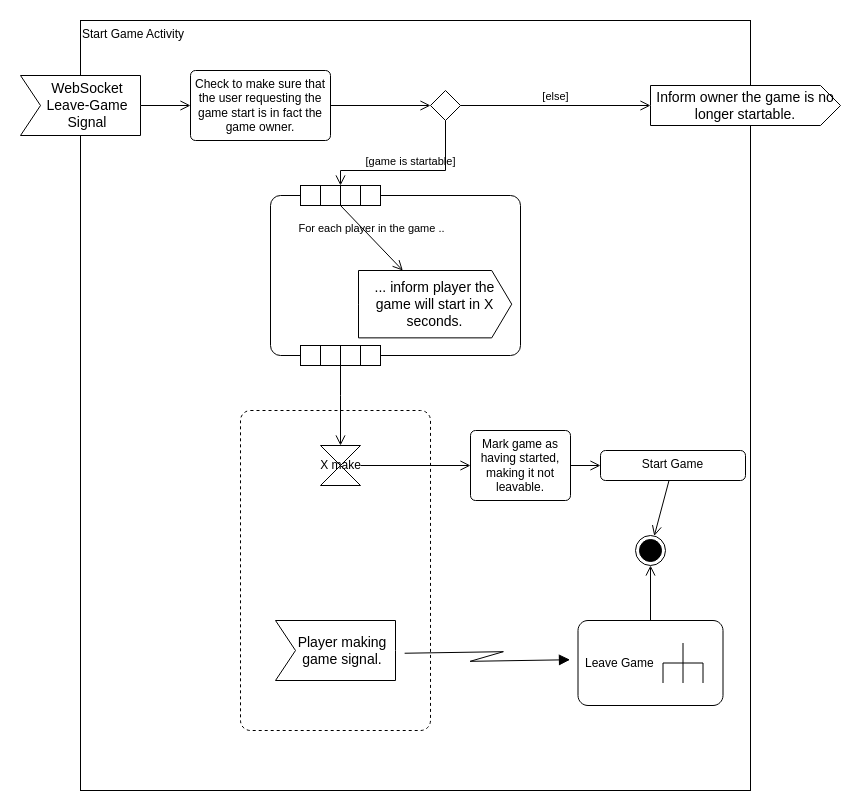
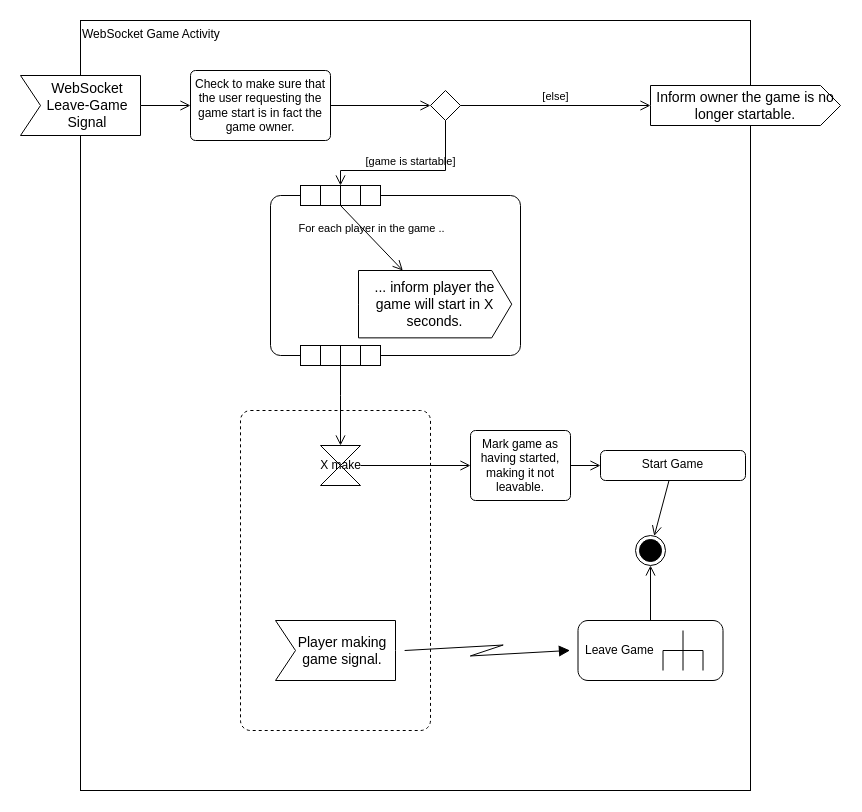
  <mxCell id="0" />
  <mxCell id="1" parent="0" />
- <mxCell id="2" value="Start Game Activity" style="html=1;dashed=0;whiteSpace=wrap;align=left;verticalAlign=top;" vertex="1" parent="1"><mxGeometry x="80" y="20" width="670" height="770" as="geometry" /></mxCell>
+ <mxCell id="2" value="WebSocket Game Activity" style="html=1;dashed=0;whiteSpace=wrap;align=left;verticalAlign=top;" vertex="1" parent="1"><mxGeometry x="80" y="20" width="670" height="770" as="geometry" /></mxCell>
  <mxCell id="3" value="WebSocket Leave-Game Signal" style="html=1;shape=mxgraph.infographic.ribbonSimple;notch1=20;notch2=0;align=center;verticalAlign=middle;fontSize=14;fontStyle=0;fillColor=#FFFFFF;flipH=0;spacingRight=0;spacingLeft=14;whiteSpace=wrap;" vertex="1" parent="1"><mxGeometry x="20" y="75" width="120" height="60" as="geometry" /></mxCell>
  <mxCell id="4" value="Check to make sure that the user requesting the game start is in fact the game owner." style="html=1;align=center;verticalAlign=top;rounded=1;absoluteArcSize=1;arcSize=10;dashed=0;whiteSpace=wrap;" vertex="1" parent="1"><mxGeometry x="190" y="70" width="140" height="70" as="geometry" /></mxCell>
  <mxCell id="5" value="" style="endArrow=open;startArrow=none;endFill=0;startFill=0;endSize=8;html=1;verticalAlign=bottom;labelBackgroundColor=none;strokeWidth=1;rounded=0;" edge="1" parent="1" source="3" target="4"><mxGeometry width="160" relative="1" as="geometry"><mxPoint x="350" y="20" as="sourcePoint" /><mxPoint x="510" y="20" as="targetPoint" /></mxGeometry></mxCell>
  <mxCell id="6" value="" style="rhombus;" vertex="1" parent="1"><mxGeometry x="430" y="90" width="30" height="30" as="geometry" /></mxCell>
  <mxCell id="7" value="[else]" style="endArrow=open;startArrow=none;endFill=0;startFill=0;endSize=8;html=1;verticalAlign=bottom;labelBackgroundColor=none;strokeWidth=1;rounded=0;" edge="1" parent="1" source="6" target="8"><mxGeometry width="160" relative="1" as="geometry"><mxPoint x="510" y="115" as="sourcePoint" /><mxPoint x="580" y="110" as="targetPoint" /></mxGeometry></mxCell>
  <mxCell id="8" value="Inform owner the game is no longer startable." style="html=1;shape=mxgraph.infographic.ribbonSimple;notch1=0;notch2=20;align=center;verticalAlign=middle;fontSize=14;fontStyle=0;fillColor=#FFFFFF;whiteSpace=wrap;" vertex="1" parent="1"><mxGeometry x="650" y="85" width="190" height="40" as="geometry" /></mxCell>
  <mxCell id="9" value="" style="endArrow=open;startArrow=none;endFill=0;startFill=0;endSize=8;html=1;verticalAlign=bottom;labelBackgroundColor=none;strokeWidth=1;rounded=0;" edge="1" parent="1" source="4" target="6"><mxGeometry width="160" relative="1" as="geometry"><mxPoint x="390" y="105" as="sourcePoint" /><mxPoint x="260" y="115" as="targetPoint" /></mxGeometry></mxCell>
  <mxCell id="10" value="[game is startable]" style="endArrow=open;startArrow=none;endFill=0;startFill=0;endSize=8;html=1;verticalAlign=bottom;labelBackgroundColor=none;strokeWidth=1;rounded=0;entryX=0;entryY=0;entryDx=0;entryDy=0;" edge="1" parent="1" source="6" target="15"><mxGeometry width="160" relative="1" as="geometry"><mxPoint x="330" y="120" as="sourcePoint" /><mxPoint x="441.1" y="222.79" as="targetPoint" /><Array as="points"><mxPoint x="445" y="170" /><mxPoint x="340" y="170" /></Array></mxGeometry></mxCell>
  <mxCell id="11" value="" style="html=1;dashed=0;rounded=1;absoluteArcSize=1;arcSize=20;verticalAlign=top;align=left;whiteSpace=wrap;spacing=3;" vertex="1" parent="1"><mxGeometry x="270" y="195" width="250" height="160" as="geometry" /></mxCell>
  <mxCell id="12" value="" style="group;resizeWidth=0;resizeHeight=0;html=1;" vertex="1" parent="11"><mxGeometry width="80" height="20" relative="1" as="geometry"><mxPoint x="30" y="-10" as="offset" /></mxGeometry></mxCell>
  <mxCell id="13" value="" style="resizeWidth=0;resizeHeight=0;points=[[0,0],[0.5,0],[1,0]];html=1;whiteSpace=wrap;" vertex="1" parent="12"><mxGeometry width="20" height="20" relative="1" as="geometry"><mxPoint as="offset" /></mxGeometry></mxCell>
  <mxCell id="14" value="" style="resizeWidth=0;resizeHeight=0;points=[[0,0],[0.5,0],[1,0]];html=1;whiteSpace=wrap;" vertex="1" parent="12"><mxGeometry width="20" height="20" relative="1" as="geometry"><mxPoint x="20" as="offset" /></mxGeometry></mxCell>
  <mxCell id="15" value="" style="resizeWidth=0;resizeHeight=0;points=[[0,0],[0.5,0],[1,0]];html=1;whiteSpace=wrap;" vertex="1" parent="12"><mxGeometry width="20" height="20" relative="1" as="geometry"><mxPoint x="40" as="offset" /></mxGeometry></mxCell>
  <mxCell id="16" value="" style="resizeWidth=0;resizeHeight=0;points=[[0,0],[0.5,0],[1,0]];html=1;whiteSpace=wrap;" vertex="1" parent="12"><mxGeometry width="20" height="20" relative="1" as="geometry"><mxPoint x="60" as="offset" /></mxGeometry></mxCell>
  <mxCell id="17" value="" style="group;resizeWidth=0;resizeHeight=0;html=1;" vertex="1" parent="11"><mxGeometry y="1" width="80" height="20" relative="1" as="geometry"><mxPoint x="30" y="-10" as="offset" /></mxGeometry></mxCell>
  <mxCell id="18" value="" style="resizeWidth=0;resizeHeight=0;points=[[0,1],[0.5,1],[1,1]];html=1;whiteSpace=wrap;" vertex="1" parent="17"><mxGeometry width="20" height="20" relative="1" as="geometry"><mxPoint as="offset" /></mxGeometry></mxCell>
  <mxCell id="19" value="" style="resizeWidth=0;resizeHeight=0;points=[[0,1],[0.5,1],[1,1]];html=1;whiteSpace=wrap;" vertex="1" parent="17"><mxGeometry width="20" height="20" relative="1" as="geometry"><mxPoint x="20" as="offset" /></mxGeometry></mxCell>
  <mxCell id="20" value="" style="resizeWidth=0;resizeHeight=0;points=[[0,1],[0.5,1],[1,1]];html=1;whiteSpace=wrap;" vertex="1" parent="17"><mxGeometry width="20" height="20" relative="1" as="geometry"><mxPoint x="40" as="offset" /></mxGeometry></mxCell>
  <mxCell id="21" value="" style="resizeWidth=0;resizeHeight=0;points=[[0,1],[0.5,1],[1,1]];html=1;whiteSpace=wrap;" vertex="1" parent="17"><mxGeometry width="20" height="20" relative="1" as="geometry"><mxPoint x="60" as="offset" /></mxGeometry></mxCell>
  <mxCell id="22" value="... inform player the game will start in X seconds." style="html=1;shape=mxgraph.infographic.ribbonSimple;notch1=0;notch2=20;align=center;verticalAlign=middle;fontSize=14;fontStyle=0;fillColor=#FFFFFF;whiteSpace=wrap;" vertex="1" parent="11"><mxGeometry x="87.996" y="74.996" width="153.226" height="67.368" as="geometry" /></mxCell>
  <mxCell id="23" value="For each player in the game .." style="endArrow=open;startArrow=none;endFill=0;startFill=0;endSize=8;html=1;verticalAlign=bottom;labelBackgroundColor=none;strokeWidth=1;rounded=0;exitX=0.5;exitY=1;exitDx=0;exitDy=0;" edge="1" parent="11" source="12" target="22"><mxGeometry width="160" relative="1" as="geometry"><mxPoint x="-115" y="145" as="sourcePoint" /><mxPoint x="-115" y="205" as="targetPoint" /></mxGeometry></mxCell>
  <mxCell id="24" value="" style="html=1;align=center;verticalAlign=top;rounded=1;absoluteArcSize=1;arcSize=20;dashed=1;whiteSpace=wrap;" vertex="1" parent="1"><mxGeometry x="240" y="410" width="190" height="320" as="geometry" /></mxCell>
  <mxCell id="25" value="X make" style="shape=collate;html=1;align=center;" vertex="1" parent="1"><mxGeometry x="320" y="445" width="40" height="40" as="geometry" /></mxCell>
  <mxCell id="26" value="Mark game as having started, making it not leavable." style="html=1;align=center;verticalAlign=top;rounded=1;absoluteArcSize=1;arcSize=10;dashed=0;whiteSpace=wrap;" vertex="1" parent="1"><mxGeometry x="470" y="430" width="100" height="70" as="geometry" /></mxCell>
  <mxCell id="27" value="" style="endArrow=open;startArrow=none;endFill=0;startFill=0;endSize=8;html=1;verticalAlign=bottom;labelBackgroundColor=none;strokeWidth=1;rounded=0;" edge="1" parent="1" source="25" target="26"><mxGeometry width="160" relative="1" as="geometry"><mxPoint x="540" y="370" as="sourcePoint" /><mxPoint x="540" y="450" as="targetPoint" /></mxGeometry></mxCell>
  <mxCell id="28" value="Player making game signal." style="html=1;shape=mxgraph.infographic.ribbonSimple;notch1=20;notch2=0;align=center;verticalAlign=middle;fontSize=14;fontStyle=0;fillColor=#FFFFFF;flipH=0;spacingRight=0;spacingLeft=14;whiteSpace=wrap;" vertex="1" parent="1"><mxGeometry x="275" y="620" width="120" height="60" as="geometry" /></mxCell>
  <mxCell id="29" value="" style="shape=mxgraph.lean_mapping.electronic_info_flow_edge;html=1;rounded=0;" edge="1" parent="1" source="28" target="33"><mxGeometry width="160" relative="1" as="geometry"><mxPoint x="450" y="765" as="sourcePoint" /><mxPoint x="560" y="766.25" as="targetPoint" /></mxGeometry></mxCell>
  <mxCell id="30" value="" style="endArrow=open;startArrow=none;endFill=0;startFill=0;endSize=8;html=1;verticalAlign=bottom;labelBackgroundColor=none;strokeWidth=1;rounded=0;exitX=0.5;exitY=1;exitDx=0;exitDy=0;" edge="1" parent="1" source="17" target="25"><mxGeometry width="160" relative="1" as="geometry"><mxPoint x="317.5" y="125" as="sourcePoint" /><mxPoint x="500" y="395" as="targetPoint" /><Array as="points"><mxPoint x="340" y="395" /></Array></mxGeometry></mxCell>
  <mxCell id="31" value="Start Game" style="html=1;align=center;verticalAlign=top;rounded=1;absoluteArcSize=1;arcSize=10;dashed=0;whiteSpace=wrap;" vertex="1" parent="1"><mxGeometry x="600" y="450" width="145" height="30" as="geometry" /></mxCell>
  <mxCell id="32" value="" style="endArrow=open;startArrow=none;endFill=0;startFill=0;endSize=8;html=1;verticalAlign=bottom;labelBackgroundColor=none;strokeWidth=1;rounded=0;" edge="1" parent="1" source="26" target="31"><mxGeometry width="160" relative="1" as="geometry"><mxPoint x="530" y="470" as="sourcePoint" /><mxPoint x="410" y="470" as="targetPoint" /></mxGeometry></mxCell>
- <mxCell id="33" value="Leave Game" style="shape=mxgraph.uml25.behaviorAction;html=1;rounded=1;absoluteArcSize=1;arcSize=10;align=left;spacingLeft=5;whiteSpace=wrap;" vertex="1" parent="1"><mxGeometry x="577.5" y="620" width="145" height="85" as="geometry" /></mxCell>
+ <mxCell id="33" value="Leave Game" style="shape=mxgraph.uml25.behaviorAction;html=1;rounded=1;absoluteArcSize=1;arcSize=10;align=left;spacingLeft=5;whiteSpace=wrap;" vertex="1" parent="1"><mxGeometry x="577.5" y="620" width="145" height="60" as="geometry" /></mxCell>
  <mxCell id="34" value="" style="ellipse;html=1;shape=endState;fillColor=strokeColor;" vertex="1" parent="1"><mxGeometry x="635" y="535" width="30" height="30" as="geometry" /></mxCell>
  <mxCell id="35" value="" style="endArrow=open;startArrow=none;endFill=0;startFill=0;endSize=8;html=1;verticalAlign=bottom;labelBackgroundColor=none;strokeWidth=1;rounded=0;" edge="1" parent="1" source="33" target="34"><mxGeometry width="160" relative="1" as="geometry"><mxPoint x="540" y="495" as="sourcePoint" /><mxPoint x="540" y="545" as="targetPoint" /></mxGeometry></mxCell>
  <mxCell id="36" value="" style="endArrow=open;startArrow=none;endFill=0;startFill=0;endSize=8;html=1;verticalAlign=bottom;labelBackgroundColor=none;strokeWidth=1;rounded=0;" edge="1" parent="1" source="31" target="34"><mxGeometry width="160" relative="1" as="geometry"><mxPoint x="595" y="775" as="sourcePoint" /><mxPoint x="595" y="675" as="targetPoint" /></mxGeometry></mxCell>
